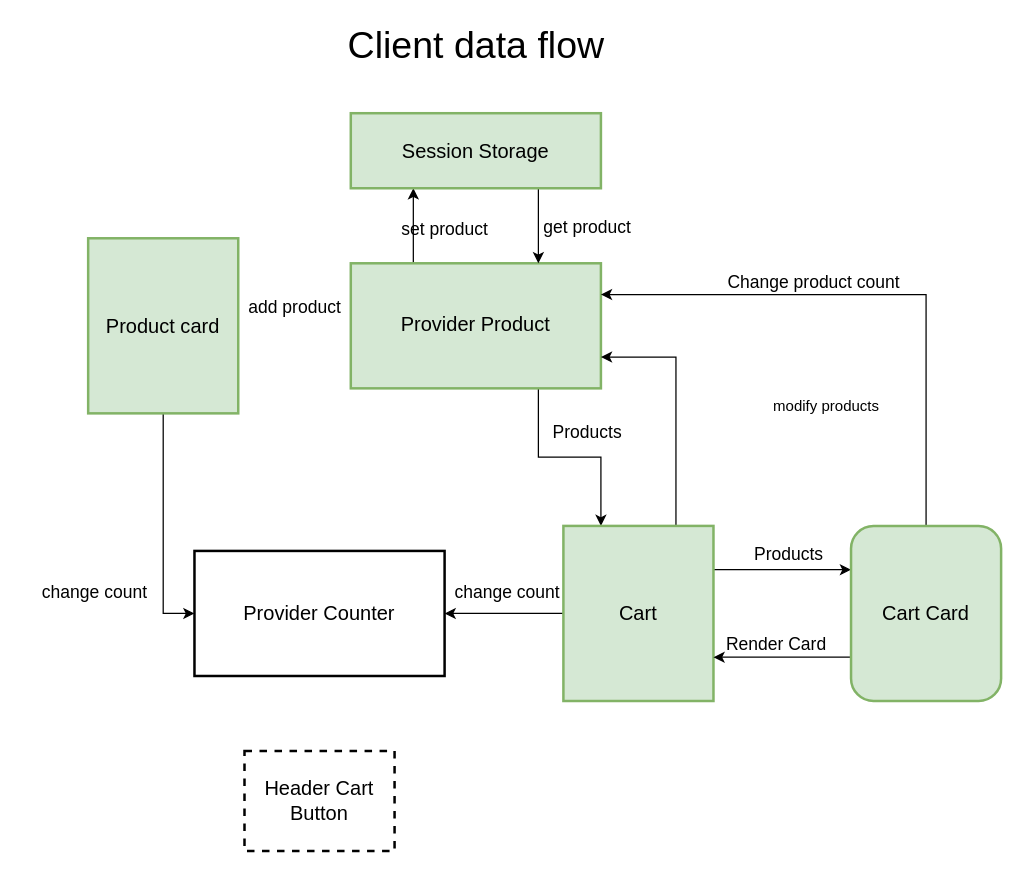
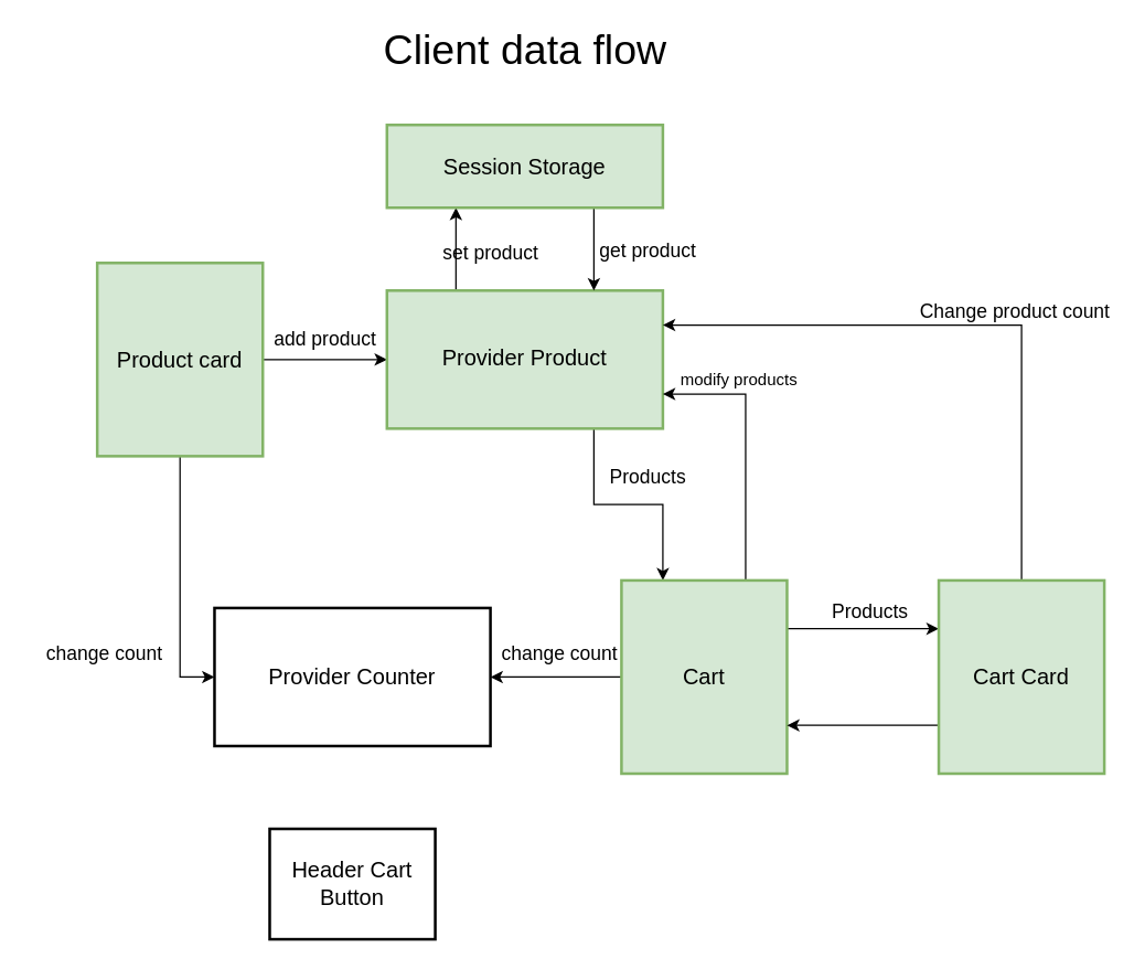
  <mxCell id="0" />
  <mxCell id="1" parent="0" />
  <mxCell id="2" value="&lt;font style=&quot;font-size: 30px;&quot;&gt;Client data flow&lt;/font&gt;" style="text;html=1;strokeColor=none;fillColor=none;align=center;verticalAlign=middle;whiteSpace=wrap;rounded=0;" vertex="1" parent="1"><mxGeometry x="242.5" y="20" width="275" height="30" as="geometry" /></mxCell>
+ <mxCell id="3" value="" style="edgeStyle=orthogonalEdgeStyle;rounded=0;orthogonalLoop=1;jettySize=auto;html=1;" edge="1" parent="1" source="5" target="8"><mxGeometry relative="1" as="geometry" /></mxCell>
  <mxCell id="4" style="edgeStyle=orthogonalEdgeStyle;rounded=0;orthogonalLoop=1;jettySize=auto;html=1;exitX=0.5;exitY=1;exitDx=0;exitDy=0;entryX=0;entryY=0.5;entryDx=0;entryDy=0;" edge="1" parent="1" source="5" target="20"><mxGeometry relative="1" as="geometry" /></mxCell>
  <mxCell id="5" value="&lt;font style=&quot;font-size: 16px;&quot;&gt;Product card&lt;/font&gt;" style="rounded=0;whiteSpace=wrap;html=1;strokeWidth=2;fillColor=#d5e8d4;strokeColor=#82b366;" vertex="1" parent="1"><mxGeometry x="70" y="190" width="120" height="140" as="geometry" /></mxCell>
  <mxCell id="6" style="edgeStyle=orthogonalEdgeStyle;rounded=0;orthogonalLoop=1;jettySize=auto;html=1;exitX=0.25;exitY=0;exitDx=0;exitDy=0;entryX=0.25;entryY=1;entryDx=0;entryDy=0;" edge="1" parent="1" source="8" target="10"><mxGeometry relative="1" as="geometry" /></mxCell>
  <mxCell id="7" style="edgeStyle=orthogonalEdgeStyle;rounded=0;orthogonalLoop=1;jettySize=auto;html=1;exitX=0.75;exitY=1;exitDx=0;exitDy=0;entryX=0.25;entryY=0;entryDx=0;entryDy=0;" edge="1" parent="1" source="8" target="16"><mxGeometry relative="1" as="geometry" /></mxCell>
  <mxCell id="8" value="&lt;p style=&quot;line-height: 120%;&quot;&gt;&lt;font style=&quot;font-size: 16px;&quot;&gt;Provider Product&lt;/font&gt;&lt;/p&gt;" style="rounded=0;whiteSpace=wrap;html=1;strokeWidth=2;fillColor=#d5e8d4;strokeColor=#82b366;align=center;" vertex="1" parent="1"><mxGeometry x="280" y="210" width="200" height="100" as="geometry" /></mxCell>
  <mxCell id="9" style="edgeStyle=orthogonalEdgeStyle;rounded=0;orthogonalLoop=1;jettySize=auto;html=1;exitX=0.75;exitY=1;exitDx=0;exitDy=0;entryX=0.75;entryY=0;entryDx=0;entryDy=0;" edge="1" parent="1" source="10" target="8"><mxGeometry relative="1" as="geometry" /></mxCell>
  <mxCell id="10" value="&lt;font style=&quot;font-size: 16px;&quot;&gt;Session Storage&lt;/font&gt;" style="rounded=0;whiteSpace=wrap;html=1;strokeWidth=2;fillColor=#d5e8d4;strokeColor=#82b366;" vertex="1" parent="1"><mxGeometry x="280" y="90" width="200" height="60" as="geometry" /></mxCell>
  <mxCell id="11" value="&lt;font style=&quot;font-size: 14px;&quot;&gt;set product&lt;/font&gt;" style="text;html=1;align=center;verticalAlign=middle;resizable=0;points=[];autosize=1;strokeColor=none;fillColor=none;strokeWidth=1;" vertex="1" parent="1"><mxGeometry x="310" y="168" width="90" height="30" as="geometry" /></mxCell>
  <mxCell id="12" value="&lt;font style=&quot;font-size: 14px;&quot;&gt;get product&lt;/font&gt;" style="text;html=1;align=center;verticalAlign=middle;resizable=0;points=[];autosize=1;strokeColor=none;fillColor=none;strokeWidth=1;" vertex="1" parent="1"><mxGeometry x="424" y="166" width="90" height="30" as="geometry" /></mxCell>
  <mxCell id="13" value="" style="edgeStyle=orthogonalEdgeStyle;rounded=0;orthogonalLoop=1;jettySize=auto;html=1;" edge="1" parent="1" source="16" target="20"><mxGeometry relative="1" as="geometry" /></mxCell>
  <mxCell id="14" style="edgeStyle=orthogonalEdgeStyle;rounded=0;orthogonalLoop=1;jettySize=auto;html=1;exitX=1;exitY=0.25;exitDx=0;exitDy=0;entryX=0;entryY=0.25;entryDx=0;entryDy=0;" edge="1" parent="1" source="16" target="19"><mxGeometry relative="1" as="geometry" /></mxCell>
  <mxCell id="15" style="edgeStyle=orthogonalEdgeStyle;rounded=0;orthogonalLoop=1;jettySize=auto;html=1;exitX=0.75;exitY=0;exitDx=0;exitDy=0;entryX=1;entryY=0.75;entryDx=0;entryDy=0;" edge="1" parent="1" source="16" target="8"><mxGeometry relative="1" as="geometry" /></mxCell>
  <mxCell id="16" value="&lt;font style=&quot;font-size: 16px;&quot;&gt;Cart&lt;/font&gt;" style="rounded=0;whiteSpace=wrap;html=1;strokeWidth=2;align=center;fillColor=#d5e8d4;strokeColor=#82b366;" vertex="1" parent="1"><mxGeometry x="450" y="420" width="120" height="140" as="geometry" /></mxCell>
  <mxCell id="17" style="edgeStyle=orthogonalEdgeStyle;rounded=0;orthogonalLoop=1;jettySize=auto;html=1;exitX=0;exitY=0.75;exitDx=0;exitDy=0;entryX=1;entryY=0.75;entryDx=0;entryDy=0;" edge="1" parent="1" source="19" target="16"><mxGeometry relative="1" as="geometry" /></mxCell>
  <mxCell id="18" style="edgeStyle=orthogonalEdgeStyle;rounded=0;orthogonalLoop=1;jettySize=auto;html=1;exitX=0.5;exitY=0;exitDx=0;exitDy=0;entryX=1;entryY=0.25;entryDx=0;entryDy=0;" edge="1" parent="1" source="19" target="8"><mxGeometry relative="1" as="geometry" /></mxCell>
- <mxCell id="19" value="&lt;font style=&quot;font-size: 16px;&quot;&gt;Cart Card&lt;/font&gt;" style="whiteSpace=wrap;html=1;strokeWidth=2;fillColor=#d5e8d4;strokeColor=#82b366;rounded=1;" vertex="1" parent="1"><mxGeometry x="680" y="420" width="120" height="140" as="geometry" /></mxCell>
+ <mxCell id="19" value="&lt;font style=&quot;font-size: 16px;&quot;&gt;Cart Card&lt;/font&gt;" style="rounded=0;whiteSpace=wrap;html=1;strokeWidth=2;fillColor=#d5e8d4;strokeColor=#82b366;" vertex="1" parent="1"><mxGeometry x="680" y="420" width="120" height="140" as="geometry" /></mxCell>
  <mxCell id="20" value="&lt;span style=&quot;font-size: 16px;&quot;&gt;Provider Counter&lt;/span&gt;" style="rounded=0;whiteSpace=wrap;html=1;strokeWidth=2;" vertex="1" parent="1"><mxGeometry x="155" y="440" width="200" height="100" as="geometry" /></mxCell>
- <mxCell id="21" value="&lt;font style=&quot;font-size: 16px;&quot;&gt;Header Cart Button&lt;/font&gt;" style="rounded=0;whiteSpace=wrap;html=1;strokeWidth=2;dashed=1;" vertex="1" parent="1"><mxGeometry x="195" y="600" width="120" height="80" as="geometry" /></mxCell>
+ <mxCell id="21" value="&lt;font style=&quot;font-size: 16px;&quot;&gt;Header Cart Button&lt;/font&gt;" style="rounded=0;whiteSpace=wrap;html=1;strokeWidth=2;" vertex="1" parent="1"><mxGeometry x="195" y="600" width="120" height="80" as="geometry" /></mxCell>
  <mxCell id="22" value="&lt;font style=&quot;font-size: 14px;&quot;&gt;add product&lt;/font&gt;" style="text;html=1;align=center;verticalAlign=middle;resizable=0;points=[];autosize=1;strokeColor=none;fillColor=none;" vertex="1" parent="1"><mxGeometry x="185" y="230" width="100" height="30" as="geometry" /></mxCell>
  <mxCell id="23" value="&lt;font style=&quot;font-size: 14px;&quot;&gt;change count&lt;/font&gt;" style="text;html=1;align=center;verticalAlign=middle;resizable=0;points=[];autosize=1;strokeColor=none;fillColor=none;strokeWidth=1;" vertex="1" parent="1"><mxGeometry x="20" y="458" width="110" height="30" as="geometry" /></mxCell>
  <mxCell id="24" value="&lt;font style=&quot;font-size: 14px;&quot;&gt;change count&lt;/font&gt;" style="text;html=1;align=center;verticalAlign=middle;resizable=0;points=[];autosize=1;strokeColor=none;fillColor=none;strokeWidth=1;" vertex="1" parent="1"><mxGeometry x="350" y="458" width="110" height="30" as="geometry" /></mxCell>
- <mxCell id="25" value="&lt;font style=&quot;font-size: 14px;&quot;&gt;Render Card&lt;/font&gt;" style="text;html=1;align=center;verticalAlign=middle;resizable=0;points=[];autosize=1;strokeColor=none;fillColor=none;" vertex="1" parent="1"><mxGeometry x="570" y="500" width="100" height="30" as="geometry" /></mxCell>
  <mxCell id="26" value="&lt;font style=&quot;font-size: 14px;&quot;&gt;Products&lt;/font&gt;" style="text;html=1;align=center;verticalAlign=middle;resizable=0;points=[];autosize=1;strokeColor=none;fillColor=none;" vertex="1" parent="1"><mxGeometry x="590" y="428" width="80" height="30" as="geometry" /></mxCell>
- <mxCell id="27" value="&lt;font style=&quot;font-size: 14px;&quot;&gt;Change product count&lt;/font&gt;" style="text;html=1;align=center;verticalAlign=middle;resizable=0;points=[];autosize=1;strokeColor=none;fillColor=none;" vertex="1" parent="1"><mxGeometry x="570" y="210" width="160" height="30" as="geometry" /></mxCell>
+ <mxCell id="27" value="&lt;font style=&quot;font-size: 14px;&quot;&gt;Change product count&lt;/font&gt;" style="text;html=1;align=center;verticalAlign=middle;resizable=0;points=[];autosize=1;strokeColor=none;fillColor=none;" vertex="1" parent="1"><mxGeometry x="655" y="210" width="160" height="30" as="geometry" /></mxCell>
  <mxCell id="28" value="&lt;font style=&quot;font-size: 14px;&quot;&gt;Products&lt;/font&gt;" style="text;html=1;align=center;verticalAlign=middle;resizable=0;points=[];autosize=1;strokeColor=none;fillColor=none;" vertex="1" parent="1"><mxGeometry x="429" y="330" width="80" height="30" as="geometry" /></mxCell>
- <mxCell id="29" value="modify products" style="text;html=1;align=center;verticalAlign=middle;resizable=0;points=[];autosize=1;strokeColor=none;fillColor=none;" vertex="1" parent="1"><mxGeometry x="605" y="310" width="110" height="30" as="geometry" /></mxCell>
+ <mxCell id="29" value="modify products" style="text;html=1;align=center;verticalAlign=middle;resizable=0;points=[];autosize=1;strokeColor=none;fillColor=none;" vertex="1" parent="1"><mxGeometry x="480" y="260" width="110" height="30" as="geometry" /></mxCell>
